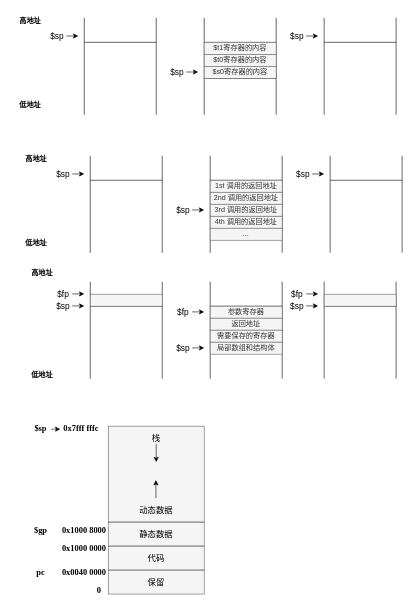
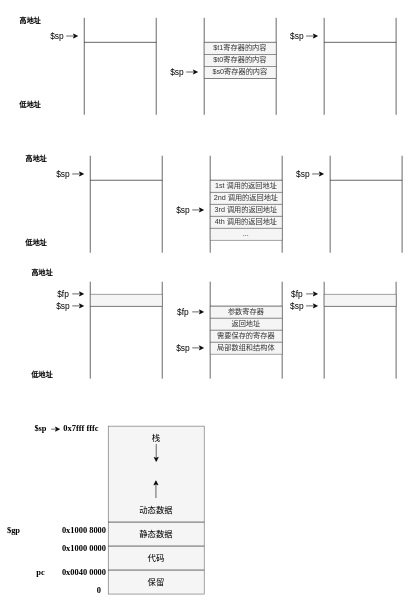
  <mxCell id="0" />
  <mxCell id="1" parent="0" />
  <mxCell id="2" value="" style="shape=partialRectangle;whiteSpace=wrap;html=1;bottom=0;top=0;fillColor=none;" parent="1" vertex="1"><mxGeometry x="140" y="30" width="120" height="160" as="geometry" /></mxCell>
  <mxCell id="3" value="" style="endArrow=none;html=1;rounded=0;entryX=1;entryY=0.25;entryDx=0;entryDy=0;" parent="1" target="2" edge="1"><mxGeometry width="50" height="50" relative="1" as="geometry"><mxPoint x="140" y="70" as="sourcePoint" /><mxPoint x="230" y="70" as="targetPoint" /></mxGeometry></mxCell>
  <mxCell id="4" value="" style="shape=partialRectangle;whiteSpace=wrap;html=1;bottom=0;top=0;fillColor=none;" parent="1" vertex="1"><mxGeometry x="340" y="30" width="120" height="160" as="geometry" /></mxCell>
  <mxCell id="5" value="" style="endArrow=none;html=1;rounded=0;entryX=1;entryY=0.25;entryDx=0;entryDy=0;" parent="1" target="4" edge="1"><mxGeometry width="50" height="50" relative="1" as="geometry"><mxPoint x="340" y="70" as="sourcePoint" /><mxPoint x="430" y="70" as="targetPoint" /></mxGeometry></mxCell>
  <mxCell id="6" value="" style="shape=partialRectangle;whiteSpace=wrap;html=1;bottom=0;top=0;fillColor=none;" parent="1" vertex="1"><mxGeometry x="540" y="30" width="120" height="160" as="geometry" /></mxCell>
  <mxCell id="7" value="" style="endArrow=none;html=1;rounded=0;entryX=1;entryY=0.25;entryDx=0;entryDy=0;" parent="1" target="6" edge="1"><mxGeometry width="50" height="50" relative="1" as="geometry"><mxPoint x="540" y="70" as="sourcePoint" /><mxPoint x="630" y="70" as="targetPoint" /></mxGeometry></mxCell>
  <mxCell id="8" value="$sp" style="text;html=1;align=center;verticalAlign=middle;whiteSpace=wrap;rounded=0;fontSize=14;" parent="1" vertex="1"><mxGeometry x="80" y="50" width="30" height="20" as="geometry" /></mxCell>
  <mxCell id="9" value="" style="endArrow=classic;html=1;rounded=0;" parent="1" edge="1"><mxGeometry width="50" height="50" relative="1" as="geometry"><mxPoint x="110" y="59.5" as="sourcePoint" /><mxPoint x="130" y="59.5" as="targetPoint" /></mxGeometry></mxCell>
  <mxCell id="10" value="" style="endArrow=none;html=1;rounded=0;entryX=1;entryY=0.25;entryDx=0;entryDy=0;" parent="1" edge="1"><mxGeometry width="50" height="50" relative="1" as="geometry"><mxPoint x="340" y="90" as="sourcePoint" /><mxPoint x="460" y="90" as="targetPoint" /></mxGeometry></mxCell>
  <mxCell id="11" value="" style="endArrow=none;html=1;rounded=0;entryX=1;entryY=0.25;entryDx=0;entryDy=0;" parent="1" edge="1"><mxGeometry width="50" height="50" relative="1" as="geometry"><mxPoint x="340" y="110" as="sourcePoint" /><mxPoint x="460" y="110" as="targetPoint" /></mxGeometry></mxCell>
  <mxCell id="12" value="" style="endArrow=none;html=1;rounded=0;entryX=1;entryY=0.25;entryDx=0;entryDy=0;" parent="1" edge="1"><mxGeometry width="50" height="50" relative="1" as="geometry"><mxPoint x="340" y="130" as="sourcePoint" /><mxPoint x="460" y="130" as="targetPoint" /></mxGeometry></mxCell>
  <mxCell id="13" value="$t1寄存器的内容" style="text;html=1;align=center;verticalAlign=middle;whiteSpace=wrap;rounded=0;fillColor=#f5f5f5;fontColor=#333333;strokeColor=#666666;" parent="1" vertex="1"><mxGeometry x="340" y="70" width="120" height="20" as="geometry" /></mxCell>
  <mxCell id="14" value="$t0寄存器的内容" style="text;html=1;align=center;verticalAlign=middle;whiteSpace=wrap;rounded=0;fillColor=#f5f5f5;fontColor=#333333;strokeColor=#666666;" parent="1" vertex="1"><mxGeometry x="340" y="90" width="120" height="20" as="geometry" /></mxCell>
  <mxCell id="15" value="$s0寄存器的内容" style="text;html=1;align=center;verticalAlign=middle;whiteSpace=wrap;rounded=0;fillColor=#f5f5f5;fontColor=#333333;strokeColor=#666666;" parent="1" vertex="1"><mxGeometry x="340" y="110" width="120" height="20" as="geometry" /></mxCell>
  <mxCell id="16" value="$sp" style="text;html=1;align=center;verticalAlign=middle;whiteSpace=wrap;rounded=0;fontSize=14;" parent="1" vertex="1"><mxGeometry x="280" y="110" width="30" height="20" as="geometry" /></mxCell>
  <mxCell id="17" value="" style="endArrow=classic;html=1;rounded=0;" parent="1" edge="1"><mxGeometry width="50" height="50" relative="1" as="geometry"><mxPoint x="310" y="119.5" as="sourcePoint" /><mxPoint x="330" y="119.5" as="targetPoint" /></mxGeometry></mxCell>
  <mxCell id="18" value="$sp" style="text;html=1;align=center;verticalAlign=middle;whiteSpace=wrap;rounded=0;fontSize=14;" parent="1" vertex="1"><mxGeometry x="480" y="50" width="30" height="20" as="geometry" /></mxCell>
  <mxCell id="19" value="" style="endArrow=classic;html=1;rounded=0;" parent="1" edge="1"><mxGeometry width="50" height="50" relative="1" as="geometry"><mxPoint x="510" y="59.5" as="sourcePoint" /><mxPoint x="530" y="59.5" as="targetPoint" /></mxGeometry></mxCell>
  <mxCell id="20" value="低地址" style="text;html=1;align=center;verticalAlign=middle;whiteSpace=wrap;rounded=0;fontStyle=1" parent="1" vertex="1"><mxGeometry x="20" y="160" width="60" height="30" as="geometry" /></mxCell>
  <mxCell id="21" value="高地址" style="text;html=1;align=center;verticalAlign=middle;whiteSpace=wrap;rounded=0;fontStyle=1" parent="1" vertex="1"><mxGeometry x="20" y="20" width="60" height="30" as="geometry" /></mxCell>
  <mxCell id="22" value="" style="shape=partialRectangle;whiteSpace=wrap;html=1;bottom=0;top=0;fillColor=none;" parent="1" vertex="1"><mxGeometry x="150" y="260" width="120" height="160" as="geometry" /></mxCell>
  <mxCell id="23" value="" style="endArrow=none;html=1;rounded=0;entryX=1;entryY=0.25;entryDx=0;entryDy=0;" parent="1" target="22" edge="1"><mxGeometry width="50" height="50" relative="1" as="geometry"><mxPoint x="150" y="300" as="sourcePoint" /><mxPoint x="240" y="300" as="targetPoint" /></mxGeometry></mxCell>
  <mxCell id="24" value="" style="shape=partialRectangle;whiteSpace=wrap;html=1;bottom=0;top=0;fillColor=none;" parent="1" vertex="1"><mxGeometry x="350" y="260" width="120" height="160" as="geometry" /></mxCell>
  <mxCell id="25" value="" style="endArrow=none;html=1;rounded=0;entryX=1;entryY=0.25;entryDx=0;entryDy=0;" parent="1" target="24" edge="1"><mxGeometry width="50" height="50" relative="1" as="geometry"><mxPoint x="350" y="300" as="sourcePoint" /><mxPoint x="440" y="300" as="targetPoint" /></mxGeometry></mxCell>
  <mxCell id="26" value="" style="shape=partialRectangle;whiteSpace=wrap;html=1;bottom=0;top=0;fillColor=none;" parent="1" vertex="1"><mxGeometry x="550" y="260" width="120" height="160" as="geometry" /></mxCell>
  <mxCell id="27" value="" style="endArrow=none;html=1;rounded=0;entryX=1;entryY=0.25;entryDx=0;entryDy=0;" parent="1" target="26" edge="1"><mxGeometry width="50" height="50" relative="1" as="geometry"><mxPoint x="550" y="300" as="sourcePoint" /><mxPoint x="640" y="300" as="targetPoint" /></mxGeometry></mxCell>
  <mxCell id="28" value="$sp" style="text;html=1;align=center;verticalAlign=middle;whiteSpace=wrap;rounded=0;fontSize=14;" parent="1" vertex="1"><mxGeometry x="90" y="280" width="30" height="20" as="geometry" /></mxCell>
  <mxCell id="29" value="" style="endArrow=classic;html=1;rounded=0;" parent="1" edge="1"><mxGeometry width="50" height="50" relative="1" as="geometry"><mxPoint x="120" y="289.5" as="sourcePoint" /><mxPoint x="140" y="289.5" as="targetPoint" /></mxGeometry></mxCell>
  <mxCell id="30" value="" style="endArrow=none;html=1;rounded=0;entryX=1;entryY=0.25;entryDx=0;entryDy=0;" parent="1" edge="1"><mxGeometry width="50" height="50" relative="1" as="geometry"><mxPoint x="350" y="320" as="sourcePoint" /><mxPoint x="470" y="320" as="targetPoint" /></mxGeometry></mxCell>
  <mxCell id="31" value="" style="endArrow=none;html=1;rounded=0;entryX=1;entryY=0.25;entryDx=0;entryDy=0;" parent="1" edge="1"><mxGeometry width="50" height="50" relative="1" as="geometry"><mxPoint x="350" y="340" as="sourcePoint" /><mxPoint x="470" y="340" as="targetPoint" /></mxGeometry></mxCell>
  <mxCell id="32" value="" style="endArrow=none;html=1;rounded=0;entryX=1;entryY=0.25;entryDx=0;entryDy=0;" parent="1" edge="1"><mxGeometry width="50" height="50" relative="1" as="geometry"><mxPoint x="350" y="360" as="sourcePoint" /><mxPoint x="470" y="360" as="targetPoint" /></mxGeometry></mxCell>
  <mxCell id="33" value="1st 调用的返回地址" style="text;html=1;align=center;verticalAlign=middle;whiteSpace=wrap;rounded=0;fillColor=#f5f5f5;fontColor=#333333;strokeColor=#666666;" parent="1" vertex="1"><mxGeometry x="350" y="300" width="120" height="20" as="geometry" /></mxCell>
  <mxCell id="34" value="2nd 调用的返回地址" style="text;html=1;align=center;verticalAlign=middle;whiteSpace=wrap;rounded=0;fillColor=#f5f5f5;fontColor=#333333;strokeColor=#666666;" parent="1" vertex="1"><mxGeometry x="350" y="320" width="120" height="20" as="geometry" /></mxCell>
  <mxCell id="35" value="3rd 调用的返回地址" style="text;html=1;align=center;verticalAlign=middle;whiteSpace=wrap;rounded=0;fillColor=#f5f5f5;fontColor=#333333;strokeColor=#666666;" parent="1" vertex="1"><mxGeometry x="350" y="340" width="120" height="20" as="geometry" /></mxCell>
  <mxCell id="36" value="$sp" style="text;html=1;align=center;verticalAlign=middle;whiteSpace=wrap;rounded=0;fontSize=14;" parent="1" vertex="1"><mxGeometry x="290" y="340" width="30" height="20" as="geometry" /></mxCell>
  <mxCell id="37" value="" style="endArrow=classic;html=1;rounded=0;" parent="1" edge="1"><mxGeometry width="50" height="50" relative="1" as="geometry"><mxPoint x="320" y="349.5" as="sourcePoint" /><mxPoint x="340" y="349.5" as="targetPoint" /></mxGeometry></mxCell>
  <mxCell id="38" value="$sp" style="text;html=1;align=center;verticalAlign=middle;whiteSpace=wrap;rounded=0;fontSize=14;" parent="1" vertex="1"><mxGeometry x="490" y="280" width="30" height="20" as="geometry" /></mxCell>
  <mxCell id="39" value="" style="endArrow=classic;html=1;rounded=0;" parent="1" edge="1"><mxGeometry width="50" height="50" relative="1" as="geometry"><mxPoint x="520" y="289.5" as="sourcePoint" /><mxPoint x="540" y="289.5" as="targetPoint" /></mxGeometry></mxCell>
  <mxCell id="40" value="低地址" style="text;html=1;align=center;verticalAlign=middle;whiteSpace=wrap;rounded=0;fontStyle=1" parent="1" vertex="1"><mxGeometry x="30" y="390" width="60" height="30" as="geometry" /></mxCell>
  <mxCell id="41" value="高地址" style="text;html=1;align=center;verticalAlign=middle;whiteSpace=wrap;rounded=0;fontStyle=1" parent="1" vertex="1"><mxGeometry x="30" y="250" width="60" height="30" as="geometry" /></mxCell>
  <mxCell id="42" value="4th 调用的返回地址" style="text;html=1;align=center;verticalAlign=middle;whiteSpace=wrap;rounded=0;fillColor=#f5f5f5;fontColor=#333333;strokeColor=#666666;" parent="1" vertex="1"><mxGeometry x="350" y="360" width="120" height="20" as="geometry" /></mxCell>
  <mxCell id="43" value="..." style="text;html=1;align=center;verticalAlign=middle;whiteSpace=wrap;rounded=0;fillColor=#f5f5f5;fontColor=#333333;strokeColor=#666666;" parent="1" vertex="1"><mxGeometry x="350" y="380" width="120" height="20" as="geometry" /></mxCell>
  <mxCell id="44" value="" style="shape=partialRectangle;whiteSpace=wrap;html=1;bottom=0;top=0;fillColor=none;" parent="1" vertex="1"><mxGeometry x="150" y="470" width="120" height="160" as="geometry" /></mxCell>
  <mxCell id="45" value="" style="endArrow=none;html=1;rounded=0;entryX=1;entryY=0.25;entryDx=0;entryDy=0;" parent="1" target="44" edge="1"><mxGeometry width="50" height="50" relative="1" as="geometry"><mxPoint x="150" y="510" as="sourcePoint" /><mxPoint x="240" y="510" as="targetPoint" /></mxGeometry></mxCell>
  <mxCell id="46" value="" style="shape=partialRectangle;whiteSpace=wrap;html=1;bottom=0;top=0;fillColor=none;" parent="1" vertex="1"><mxGeometry x="350" y="470" width="120" height="160" as="geometry" /></mxCell>
  <mxCell id="47" value="" style="endArrow=none;html=1;rounded=0;entryX=1;entryY=0.25;entryDx=0;entryDy=0;" parent="1" target="46" edge="1"><mxGeometry width="50" height="50" relative="1" as="geometry"><mxPoint x="350" y="510" as="sourcePoint" /><mxPoint x="440" y="510" as="targetPoint" /></mxGeometry></mxCell>
  <mxCell id="48" value="$sp" style="text;html=1;align=center;verticalAlign=middle;whiteSpace=wrap;rounded=0;fontSize=14;" parent="1" vertex="1"><mxGeometry x="90" y="500" width="30" height="20" as="geometry" /></mxCell>
  <mxCell id="49" value="" style="endArrow=classic;html=1;rounded=0;" parent="1" edge="1"><mxGeometry width="50" height="50" relative="1" as="geometry"><mxPoint x="120" y="509.5" as="sourcePoint" /><mxPoint x="140" y="509.5" as="targetPoint" /></mxGeometry></mxCell>
  <mxCell id="50" value="" style="endArrow=none;html=1;rounded=0;entryX=1;entryY=0.25;entryDx=0;entryDy=0;" parent="1" edge="1"><mxGeometry width="50" height="50" relative="1" as="geometry"><mxPoint x="350" y="530" as="sourcePoint" /><mxPoint x="470" y="530" as="targetPoint" /></mxGeometry></mxCell>
  <mxCell id="51" value="" style="endArrow=none;html=1;rounded=0;entryX=1;entryY=0.25;entryDx=0;entryDy=0;" parent="1" edge="1"><mxGeometry width="50" height="50" relative="1" as="geometry"><mxPoint x="350" y="550" as="sourcePoint" /><mxPoint x="470" y="550" as="targetPoint" /></mxGeometry></mxCell>
  <mxCell id="52" value="" style="endArrow=none;html=1;rounded=0;entryX=1;entryY=0.25;entryDx=0;entryDy=0;" parent="1" edge="1"><mxGeometry width="50" height="50" relative="1" as="geometry"><mxPoint x="350" y="570" as="sourcePoint" /><mxPoint x="470" y="570" as="targetPoint" /></mxGeometry></mxCell>
  <mxCell id="53" value="参数寄存器" style="text;html=1;align=center;verticalAlign=middle;whiteSpace=wrap;rounded=0;fillColor=#f5f5f5;fontColor=#333333;strokeColor=#666666;" parent="1" vertex="1"><mxGeometry x="350" y="510" width="120" height="20" as="geometry" /></mxCell>
  <mxCell id="54" value="返回地址" style="text;html=1;align=center;verticalAlign=middle;whiteSpace=wrap;rounded=0;fillColor=#f5f5f5;fontColor=#333333;strokeColor=#666666;" parent="1" vertex="1"><mxGeometry x="350" y="530" width="120" height="20" as="geometry" /></mxCell>
  <mxCell id="55" value="需要保存的寄存器" style="text;html=1;align=center;verticalAlign=middle;whiteSpace=wrap;rounded=0;fillColor=#f5f5f5;fontColor=#333333;strokeColor=#666666;" parent="1" vertex="1"><mxGeometry x="350" y="550" width="120" height="20" as="geometry" /></mxCell>
  <mxCell id="56" value="$sp" style="text;html=1;align=center;verticalAlign=middle;whiteSpace=wrap;rounded=0;fontSize=14;" parent="1" vertex="1"><mxGeometry x="290" y="570" width="30" height="20" as="geometry" /></mxCell>
  <mxCell id="57" value="" style="endArrow=classic;html=1;rounded=0;" parent="1" edge="1"><mxGeometry width="50" height="50" relative="1" as="geometry"><mxPoint x="320" y="579.5" as="sourcePoint" /><mxPoint x="340" y="579.5" as="targetPoint" /></mxGeometry></mxCell>
  <mxCell id="58" value="低地址" style="text;html=1;align=center;verticalAlign=middle;whiteSpace=wrap;rounded=0;fontStyle=1" parent="1" vertex="1"><mxGeometry x="40" y="610" width="60" height="30" as="geometry" /></mxCell>
  <mxCell id="59" value="高地址" style="text;html=1;align=center;verticalAlign=middle;whiteSpace=wrap;rounded=0;fontStyle=1" parent="1" vertex="1"><mxGeometry x="40" y="440" width="60" height="30" as="geometry" /></mxCell>
  <mxCell id="60" value="局部数组和结构体" style="text;html=1;align=center;verticalAlign=middle;whiteSpace=wrap;rounded=0;fillColor=#f5f5f5;fontColor=#333333;strokeColor=#666666;" parent="1" vertex="1"><mxGeometry x="350" y="570" width="120" height="20" as="geometry" /></mxCell>
  <mxCell id="61" value="" style="text;html=1;align=center;verticalAlign=middle;whiteSpace=wrap;rounded=0;fillColor=#f5f5f5;fontColor=#333333;strokeColor=#666666;" parent="1" vertex="1"><mxGeometry x="150" y="490" width="120" height="20" as="geometry" /></mxCell>
  <mxCell id="62" value="$fp" style="text;html=1;align=center;verticalAlign=middle;whiteSpace=wrap;rounded=0;fontSize=14;" parent="1" vertex="1"><mxGeometry x="90" y="480" width="30" height="20" as="geometry" /></mxCell>
  <mxCell id="63" value="" style="endArrow=classic;html=1;rounded=0;" parent="1" edge="1"><mxGeometry width="50" height="50" relative="1" as="geometry"><mxPoint x="120" y="489.5" as="sourcePoint" /><mxPoint x="140" y="489.5" as="targetPoint" /></mxGeometry></mxCell>
  <mxCell id="64" value="$fp" style="text;html=1;align=center;verticalAlign=middle;whiteSpace=wrap;rounded=0;fontSize=14;" parent="1" vertex="1"><mxGeometry x="290" y="510" width="30" height="20" as="geometry" /></mxCell>
  <mxCell id="65" value="" style="endArrow=classic;html=1;rounded=0;" parent="1" edge="1"><mxGeometry width="50" height="50" relative="1" as="geometry"><mxPoint x="320" y="519.5" as="sourcePoint" /><mxPoint x="340" y="519.5" as="targetPoint" /></mxGeometry></mxCell>
  <mxCell id="66" value="" style="shape=partialRectangle;whiteSpace=wrap;html=1;bottom=0;top=0;fillColor=none;" parent="1" vertex="1"><mxGeometry x="540" y="470" width="120" height="160" as="geometry" /></mxCell>
  <mxCell id="67" value="" style="endArrow=none;html=1;rounded=0;entryX=1;entryY=0.25;entryDx=0;entryDy=0;" parent="1" target="66" edge="1"><mxGeometry width="50" height="50" relative="1" as="geometry"><mxPoint x="540" y="510" as="sourcePoint" /><mxPoint x="630" y="510" as="targetPoint" /></mxGeometry></mxCell>
  <mxCell id="68" value="$sp" style="text;html=1;align=center;verticalAlign=middle;whiteSpace=wrap;rounded=0;fontSize=14;" parent="1" vertex="1"><mxGeometry x="480" y="500" width="30" height="20" as="geometry" /></mxCell>
  <mxCell id="69" value="" style="endArrow=classic;html=1;rounded=0;" parent="1" edge="1"><mxGeometry width="50" height="50" relative="1" as="geometry"><mxPoint x="510" y="509.5" as="sourcePoint" /><mxPoint x="530" y="509.5" as="targetPoint" /></mxGeometry></mxCell>
  <mxCell id="70" value="" style="text;html=1;align=center;verticalAlign=middle;whiteSpace=wrap;rounded=0;fillColor=#f5f5f5;fontColor=#333333;strokeColor=#666666;" parent="1" vertex="1"><mxGeometry x="540" y="490" width="120" height="20" as="geometry" /></mxCell>
  <mxCell id="71" value="$fp" style="text;html=1;align=center;verticalAlign=middle;whiteSpace=wrap;rounded=0;fontSize=14;" parent="1" vertex="1"><mxGeometry x="480" y="480" width="30" height="20" as="geometry" /></mxCell>
  <mxCell id="72" value="" style="endArrow=classic;html=1;rounded=0;" parent="1" edge="1"><mxGeometry width="50" height="50" relative="1" as="geometry"><mxPoint x="510" y="489.5" as="sourcePoint" /><mxPoint x="530" y="489.5" as="targetPoint" /></mxGeometry></mxCell>
  <mxCell id="73" value="" style="rounded=0;whiteSpace=wrap;html=1;fillColor=#f5f5f5;fontColor=#333333;strokeColor=#666666;" parent="1" vertex="1"><mxGeometry x="180" y="710" width="160" height="280" as="geometry" /></mxCell>
  <mxCell id="74" value="" style="endArrow=none;html=1;rounded=0;" parent="1" edge="1"><mxGeometry width="50" height="50" relative="1" as="geometry"><mxPoint x="180" y="950" as="sourcePoint" /><mxPoint x="340" y="950" as="targetPoint" /></mxGeometry></mxCell>
  <mxCell id="75" value="" style="endArrow=none;html=1;rounded=0;" parent="1" edge="1"><mxGeometry width="50" height="50" relative="1" as="geometry"><mxPoint x="180" y="910" as="sourcePoint" /><mxPoint x="340" y="910" as="targetPoint" /></mxGeometry></mxCell>
  <mxCell id="76" value="" style="endArrow=none;html=1;rounded=0;" parent="1" edge="1"><mxGeometry width="50" height="50" relative="1" as="geometry"><mxPoint x="180" y="870" as="sourcePoint" /><mxPoint x="340" y="870" as="targetPoint" /></mxGeometry></mxCell>
  <mxCell id="77" value="保留" style="text;html=1;align=center;verticalAlign=middle;whiteSpace=wrap;rounded=0;fontSize=14;" parent="1" vertex="1"><mxGeometry x="225" y="950" width="70" height="40" as="geometry" /></mxCell>
  <mxCell id="78" value="代码" style="text;html=1;align=center;verticalAlign=middle;whiteSpace=wrap;rounded=0;fontSize=14;" parent="1" vertex="1"><mxGeometry x="225" y="910" width="70" height="40" as="geometry" /></mxCell>
  <mxCell id="79" value="静态数据" style="text;html=1;align=center;verticalAlign=middle;whiteSpace=wrap;rounded=0;fontSize=14;" parent="1" vertex="1"><mxGeometry x="225" y="870" width="70" height="40" as="geometry" /></mxCell>
  <mxCell id="80" value="动态数据" style="text;html=1;align=center;verticalAlign=middle;whiteSpace=wrap;rounded=0;fontSize=14;" parent="1" vertex="1"><mxGeometry x="225" y="830" width="70" height="40" as="geometry" /></mxCell>
  <mxCell id="81" value="栈" style="text;html=1;align=center;verticalAlign=middle;whiteSpace=wrap;rounded=0;fontSize=14;" parent="1" vertex="1"><mxGeometry x="225" y="710" width="70" height="40" as="geometry" /></mxCell>
  <mxCell id="82" value="" style="endArrow=classic;html=1;rounded=0;" parent="1" edge="1"><mxGeometry width="50" height="50" relative="1" as="geometry"><mxPoint x="259.5" y="830" as="sourcePoint" /><mxPoint x="259.5" y="800" as="targetPoint" /></mxGeometry></mxCell>
  <mxCell id="83" value="" style="endArrow=classic;html=1;rounded=0;" parent="1" edge="1"><mxGeometry width="50" height="50" relative="1" as="geometry"><mxPoint x="260" y="740" as="sourcePoint" /><mxPoint x="260" y="770" as="targetPoint" /></mxGeometry></mxCell>
  <mxCell id="84" style="edgeStyle=orthogonalEdgeStyle;rounded=0;orthogonalLoop=1;jettySize=auto;html=1;exitX=1;exitY=0.5;exitDx=0;exitDy=0;entryX=0;entryY=0.5;entryDx=0;entryDy=0;" parent="1" source="85" target="86" edge="1"><mxGeometry relative="1" as="geometry" /></mxCell>
  <mxCell id="85" value="$sp" style="text;html=1;align=center;verticalAlign=middle;whiteSpace=wrap;rounded=0;fontSize=14;fontFamily=Garamond;fontStyle=1" parent="1" vertex="1"><mxGeometry x="50" y="700" width="35" height="30" as="geometry" /></mxCell>
  <mxCell id="86" value="0x7fff fffc" style="text;html=1;align=center;verticalAlign=middle;whiteSpace=wrap;rounded=0;fontSize=14;fontFamily=Garamond;fontStyle=1" parent="1" vertex="1"><mxGeometry x="100" y="700" width="70" height="30" as="geometry" /></mxCell>
- <mxCell id="87" value="$gp" style="text;html=1;align=center;verticalAlign=middle;whiteSpace=wrap;rounded=0;fontSize=14;fontFamily=Garamond;fontStyle=1" parent="1" vertex="1"><mxGeometry x="50" y="870" width="35" height="30" as="geometry" /></mxCell>
+ <mxCell id="87" value="$gp" style="text;html=1;align=center;verticalAlign=middle;whiteSpace=wrap;rounded=0;fontSize=14;fontFamily=Garamond;fontStyle=1" parent="1" vertex="1"><mxGeometry x="5" y="870" width="35" height="30" as="geometry" /></mxCell>
  <mxCell id="88" value="0x1000 8000" style="text;html=1;align=center;verticalAlign=middle;whiteSpace=wrap;rounded=0;fontSize=14;fontFamily=Garamond;fontStyle=1" parent="1" vertex="1"><mxGeometry x="100" y="870" width="80" height="30" as="geometry" /></mxCell>
  <mxCell id="89" value="0x1000 0000" style="text;html=1;align=center;verticalAlign=middle;whiteSpace=wrap;rounded=0;fontSize=14;fontFamily=Garamond;fontStyle=1" parent="1" vertex="1"><mxGeometry x="100" y="900" width="80" height="30" as="geometry" /></mxCell>
  <mxCell id="90" value="pc" style="text;html=1;align=center;verticalAlign=middle;whiteSpace=wrap;rounded=0;fontSize=14;fontFamily=Garamond;fontStyle=1" parent="1" vertex="1"><mxGeometry x="50" y="940" width="35" height="30" as="geometry" /></mxCell>
  <mxCell id="91" value="0x0040 0000" style="text;html=1;align=center;verticalAlign=middle;whiteSpace=wrap;rounded=0;fontSize=14;fontFamily=Garamond;fontStyle=1" parent="1" vertex="1"><mxGeometry x="100" y="940" width="80" height="30" as="geometry" /></mxCell>
  <mxCell id="92" value="0" style="text;html=1;align=center;verticalAlign=middle;whiteSpace=wrap;rounded=0;fontSize=14;fontFamily=Garamond;fontStyle=1" parent="1" vertex="1"><mxGeometry x="150" y="970" width="30" height="30" as="geometry" /></mxCell>
